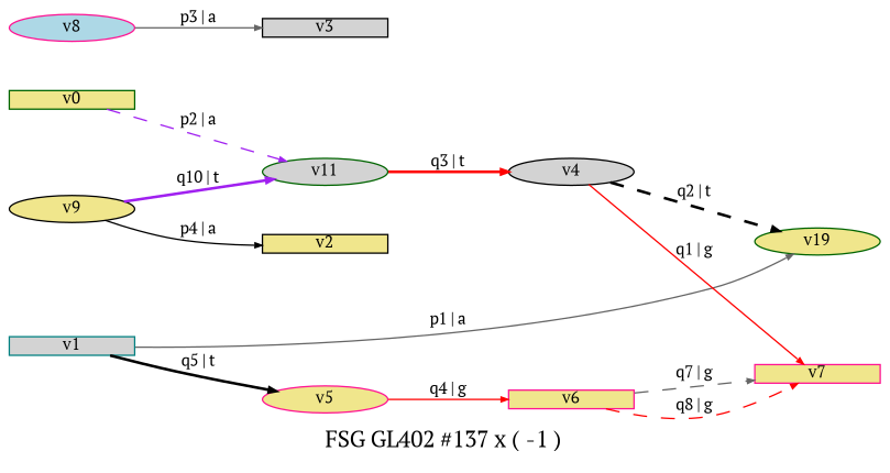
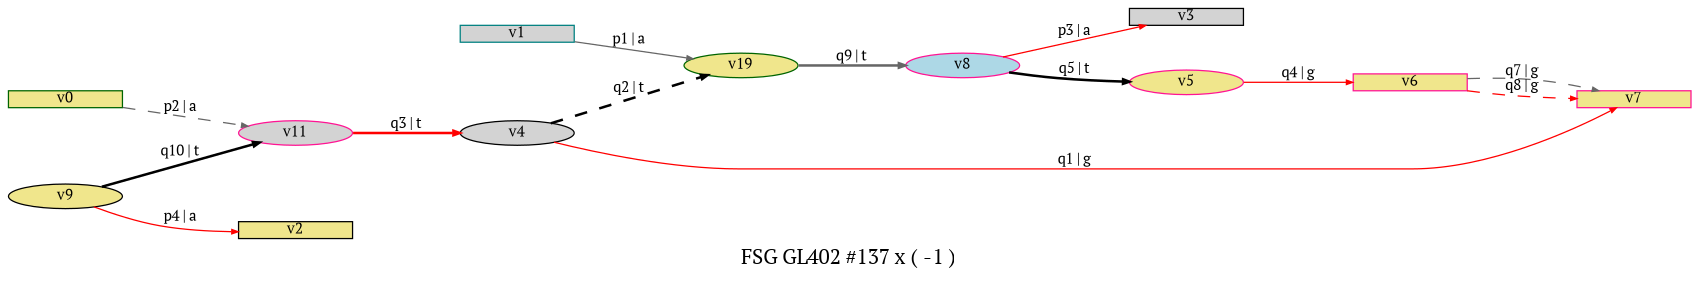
  digraph {
    fontname="PT Serif"
    fontsize=10
    label="FSG GL402 #137 x ( -1 )"
    noverlap=scale
    overall_factor="NumeratorDependentGrouping(402,1,AntiFermionSpinSumSign(1)*AutG(2)^-1*ExternalFermionOrderingSign(1)*InternalFermionLoopSign(-1))+NumeratorDependentGrouping(403,1,AntiFermionSpinSumSign(1)*AutG(2)^-1*ExternalFermionOrderingSign(1)*InternalFermionLoopSign(-1))"
    overall_factor_evaluated=-1
    rankdir=LR
    node [color=deeppink fillcolor=khaki fontname="PT Serif" fontsize=7 margin=0 penwidth=0.6 shape=box style=filled]
    edge [arrowsize=0.3 color=red fontname="PT Serif" fontsize=7 penwidth=0.6 style=solid]
    v1 [color=teal fillcolor=lightgrey height=0.01]
    n2 [color=darkgreen height=0.01 label=v19 shape=ellipse]
    v8 [fillcolor=lightblue height=0.01 shape=ellipse]
    v3 [color=black fillcolor=lightgrey height=0.01]
    v5 [height=0.01 shape=ellipse]
    v0 [color=darkgreen height=0.01]
-   v11 [color=darkgreen fillcolor=lightgrey height=0.01 shape=ellipse]
+   v11 [fillcolor=lightgrey height=0.01 shape=ellipse]
    v4 [color=black fillcolor=lightgrey height=0.01 shape=ellipse]
    v7 [height=0.01]
    v6 [height=0.01]
    v9 [color=black height=0.01 shape=ellipse]
    v2 [color=black height=0.01]
    v1 -> n2 [color=gray40 label="p1 | a"]
-   v8 -> v3 [color=gray40 label="p3 | a"]
-   v1 -> v5 [color=black label="q5 | t" penwidth=1.2]
+   n2 -> v8 [color=gray40 label="q9 | t" penwidth=1.2]
+   v8 -> v3 [label="p3 | a"]
+   v8 -> v5 [color=black label="q5 | t" penwidth=1.2]
    v5 -> v6 [label="q4 | g"]
-   v0 -> v11 [color=purple label="p2 | a" style=dashed]
+   v0 -> v11 [color=gray40 label="p2 | a" style=dashed]
    v11 -> v4 [label="q3 | t" penwidth=1.2]
    v4 -> n2 [color=black label="q2 | t" penwidth=1.2 style=dashed]
    v4 -> v7 [label="q1 | g"]
    v6 -> v7 [color=gray40 label="q7 | g" style=dashed]
    v6 -> v7 [label="q8 | g" style=dashed]
-   v9 -> v11 [color=purple label="q10 | t" penwidth=1.2]
-   v9 -> v2 [color=black label="p4 | a"]
+   v9 -> v11 [color=black label="q10 | t" penwidth=1.2]
+   v9 -> v2 [label="p4 | a"]
  }
